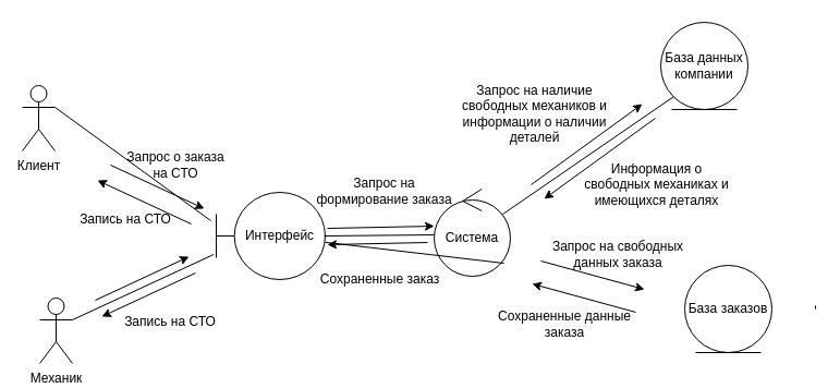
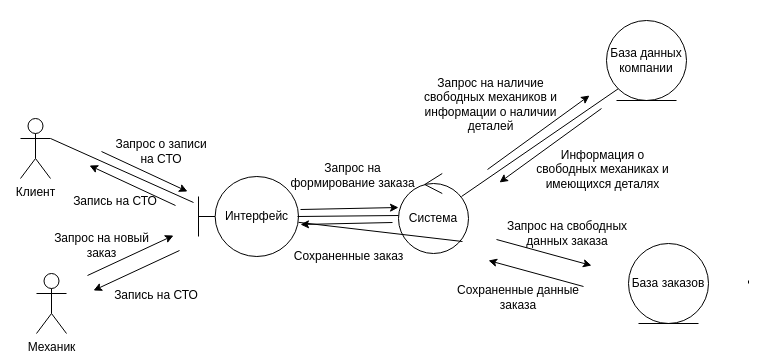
  <mxCell id="0" />
  <mxCell id="1" parent="0" />
- <mxCell id="2" value="&lt;div&gt;Клиент&lt;/div&gt;" style="shape=umlActor;verticalLabelPosition=bottom;verticalAlign=top;html=1;outlineConnect=0;" parent="1" vertex="1"><mxGeometry x="20" y="78" width="30" height="60" as="geometry" /></mxCell>
- <mxCell id="3" value="Запрос о заказа на СТО" style="text;html=1;align=center;verticalAlign=middle;whiteSpace=wrap;rounded=0;" parent="1" vertex="1"><mxGeometry x="111" y="136" width="100" height="30" as="geometry" /></mxCell>
+ <mxCell id="2" value="&lt;div&gt;Клиент&lt;/div&gt;" style="shape=umlActor;verticalLabelPosition=bottom;verticalAlign=top;html=1;outlineConnect=0;" parent="1" vertex="1"><mxGeometry x="20" y="118" width="30" height="60" as="geometry" /></mxCell>
+ <mxCell id="3" value="Запрос о записи на СТО" style="text;html=1;align=center;verticalAlign=middle;whiteSpace=wrap;rounded=0;" parent="1" vertex="1"><mxGeometry x="111" y="136" width="100" height="30" as="geometry" /></mxCell>
  <mxCell id="4" value="Запись на СТО" style="text;html=1;align=center;verticalAlign=middle;whiteSpace=wrap;rounded=0;" parent="1" vertex="1"><mxGeometry x="101" y="280" width="110" height="30" as="geometry" /></mxCell>
  <mxCell id="5" value="Механик" style="shape=umlActor;verticalLabelPosition=bottom;verticalAlign=top;html=1;outlineConnect=0;" vertex="1" parent="1"><mxGeometry x="36" y="273" width="30" height="60" as="geometry" /></mxCell>
  <mxCell id="6" value="Сохраненные заказ" style="text;html=1;align=center;verticalAlign=middle;whiteSpace=wrap;rounded=0;" vertex="1" parent="1"><mxGeometry x="285" y="241" width="127" height="29" as="geometry" /></mxCell>
  <mxCell id="7" value="Запрос на формирование заказа" style="text;html=1;align=center;verticalAlign=middle;whiteSpace=wrap;rounded=0;" vertex="1" parent="1"><mxGeometry x="282" y="160" width="141" height="29" as="geometry" /></mxCell>
  <mxCell id="8" value="Запрос на наличие свободных механиков и информации о наличии деталей" style="text;html=1;align=center;verticalAlign=middle;whiteSpace=wrap;rounded=0;" vertex="1" parent="1"><mxGeometry x="420" y="89" width="141" height="29" as="geometry" /></mxCell>
  <mxCell id="9" value="Информация о свободных механиках и имеющихся деталях" style="text;html=1;align=center;verticalAlign=middle;whiteSpace=wrap;rounded=0;" vertex="1" parent="1"><mxGeometry x="532" y="154" width="141" height="29" as="geometry" /></mxCell>
  <mxCell id="10" value="" style="endArrow=none;dashed=1;html=1;rounded=0;" edge="1" parent="1"><mxGeometry width="50" height="50" relative="1" as="geometry"><mxPoint x="748" y="283" as="sourcePoint" /><mxPoint x="748.031" y="279" as="targetPoint" /></mxGeometry></mxCell>
  <mxCell id="11" value="Запрос на свободных данных заказа" style="text;html=1;align=center;verticalAlign=middle;whiteSpace=wrap;rounded=0;" vertex="1" parent="1"><mxGeometry x="495" y="218" width="144" height="30" as="geometry" /></mxCell>
  <mxCell id="12" value="Сохраненные данные заказа" style="text;html=1;align=center;verticalAlign=middle;whiteSpace=wrap;rounded=0;" vertex="1" parent="1"><mxGeometry x="446" y="282" width="144" height="30" as="geometry" /></mxCell>
  <mxCell id="13" value="Запись на СТО" style="text;html=1;align=center;verticalAlign=middle;whiteSpace=wrap;rounded=0;" vertex="1" parent="1"><mxGeometry x="60" y="186" width="110" height="30" as="geometry" /></mxCell>
+ <mxCell id="14" value="Запрос на новый заказ" style="text;html=1;align=center;verticalAlign=middle;whiteSpace=wrap;rounded=0;" vertex="1" parent="1"><mxGeometry x="45" y="230" width="113" height="30" as="geometry" /></mxCell>
  <mxCell id="15" value="Интерфейс" style="shape=umlBoundary;whiteSpace=wrap;html=1;" vertex="1" parent="1"><mxGeometry x="198" y="176" width="100" height="80" as="geometry" /></mxCell>
  <mxCell id="16" value="База данных компании" style="ellipse;shape=umlEntity;whiteSpace=wrap;html=1;" vertex="1" parent="1"><mxGeometry x="606" y="20" width="80" height="80" as="geometry" /></mxCell>
  <mxCell id="17" value="Система" style="ellipse;shape=umlControl;whiteSpace=wrap;html=1;" vertex="1" parent="1"><mxGeometry x="398" y="173" width="70" height="80" as="geometry" /></mxCell>
  <mxCell id="18" value="База заказов" style="ellipse;shape=umlEntity;whiteSpace=wrap;html=1;" vertex="1" parent="1"><mxGeometry x="628" y="243" width="80" height="80" as="geometry" /></mxCell>
  <mxCell id="19" value="" style="endArrow=none;html=1;rounded=0;exitX=1;exitY=0.333;exitDx=0;exitDy=0;exitPerimeter=0;" edge="1" parent="1" source="2"><mxGeometry width="50" height="50" relative="1" as="geometry"><mxPoint x="102" y="183" as="sourcePoint" /><mxPoint x="193" y="202" as="targetPoint" /></mxGeometry></mxCell>
- <mxCell id="20" value="" style="endArrow=none;html=1;rounded=0;exitX=1;exitY=0.333;exitDx=0;exitDy=0;exitPerimeter=0;entryX=-0.024;entryY=0.713;entryDx=0;entryDy=0;entryPerimeter=0;" edge="1" parent="1" source="5" target="15"><mxGeometry width="50" height="50" relative="1" as="geometry"><mxPoint x="90" y="321" as="sourcePoint" /><mxPoint x="140" y="271" as="targetPoint" /></mxGeometry></mxCell>
  <mxCell id="21" value="" style="endArrow=classic;html=1;rounded=0;" edge="1" parent="1"><mxGeometry width="50" height="50" relative="1" as="geometry"><mxPoint x="101" y="151" as="sourcePoint" /><mxPoint x="187" y="191" as="targetPoint" /></mxGeometry></mxCell>
  <mxCell id="22" value="" style="endArrow=classic;html=1;rounded=0;" edge="1" parent="1"><mxGeometry width="50" height="50" relative="1" as="geometry"><mxPoint x="175" y="205" as="sourcePoint" /><mxPoint x="89" y="165" as="targetPoint" /></mxGeometry></mxCell>
  <mxCell id="23" value="" style="endArrow=classic;html=1;rounded=0;" edge="1" parent="1"><mxGeometry width="50" height="50" relative="1" as="geometry"><mxPoint x="179" y="250" as="sourcePoint" /><mxPoint x="93" y="290" as="targetPoint" /></mxGeometry></mxCell>
  <mxCell id="24" value="" style="endArrow=classic;html=1;rounded=0;" edge="1" parent="1"><mxGeometry width="50" height="50" relative="1" as="geometry"><mxPoint x="87" y="275" as="sourcePoint" /><mxPoint x="173" y="235" as="targetPoint" /></mxGeometry></mxCell>
  <mxCell id="25" value="" style="endArrow=none;html=1;rounded=0;entryX=0;entryY=0.525;entryDx=0;entryDy=0;entryPerimeter=0;" edge="1" parent="1" target="17"><mxGeometry width="50" height="50" relative="1" as="geometry"><mxPoint x="297" y="216" as="sourcePoint" /><mxPoint x="347" y="166" as="targetPoint" /></mxGeometry></mxCell>
  <mxCell id="26" value="" style="endArrow=classic;html=1;rounded=0;" edge="1" parent="1"><mxGeometry width="50" height="50" relative="1" as="geometry"><mxPoint x="300" y="209" as="sourcePoint" /><mxPoint x="398" y="207" as="targetPoint" /></mxGeometry></mxCell>
  <mxCell id="27" value="" style="endArrow=classic;html=1;rounded=0;" edge="1" parent="1"><mxGeometry width="50" height="50" relative="1" as="geometry"><mxPoint x="392" y="222" as="sourcePoint" /><mxPoint x="300" y="224" as="targetPoint" /></mxGeometry></mxCell>
  <mxCell id="28" value="" style="endArrow=none;html=1;rounded=0;exitX=0.914;exitY=0.85;exitDx=0;exitDy=0;exitPerimeter=0;" edge="1" parent="1" source="17" target="15"><mxGeometry width="50" height="50" relative="1" as="geometry"><mxPoint x="540" y="291" as="sourcePoint" /><mxPoint x="590" y="241" as="targetPoint" /></mxGeometry></mxCell>
  <mxCell id="29" value="" style="endArrow=classic;html=1;rounded=0;" edge="1" parent="1"><mxGeometry width="50" height="50" relative="1" as="geometry"><mxPoint x="496" y="239" as="sourcePoint" /><mxPoint x="591" y="265" as="targetPoint" /></mxGeometry></mxCell>
  <mxCell id="30" value="" style="endArrow=classic;html=1;rounded=0;" edge="1" parent="1"><mxGeometry width="50" height="50" relative="1" as="geometry"><mxPoint x="583" y="286" as="sourcePoint" /><mxPoint x="488" y="260" as="targetPoint" /></mxGeometry></mxCell>
  <mxCell id="31" value="" style="endArrow=none;html=1;rounded=0;entryX=0;entryY=1;entryDx=0;entryDy=0;" edge="1" parent="1" target="16"><mxGeometry width="50" height="50" relative="1" as="geometry"><mxPoint x="461" y="196" as="sourcePoint" /><mxPoint x="511" y="146" as="targetPoint" /></mxGeometry></mxCell>
  <mxCell id="32" value="" style="endArrow=classic;html=1;rounded=0;" edge="1" parent="1"><mxGeometry width="50" height="50" relative="1" as="geometry"><mxPoint x="487" y="169" as="sourcePoint" /><mxPoint x="589" y="95" as="targetPoint" /></mxGeometry></mxCell>
  <mxCell id="33" value="" style="endArrow=classic;html=1;rounded=0;" edge="1" parent="1"><mxGeometry width="50" height="50" relative="1" as="geometry"><mxPoint x="601" y="108" as="sourcePoint" /><mxPoint x="499" y="182" as="targetPoint" /></mxGeometry></mxCell>
